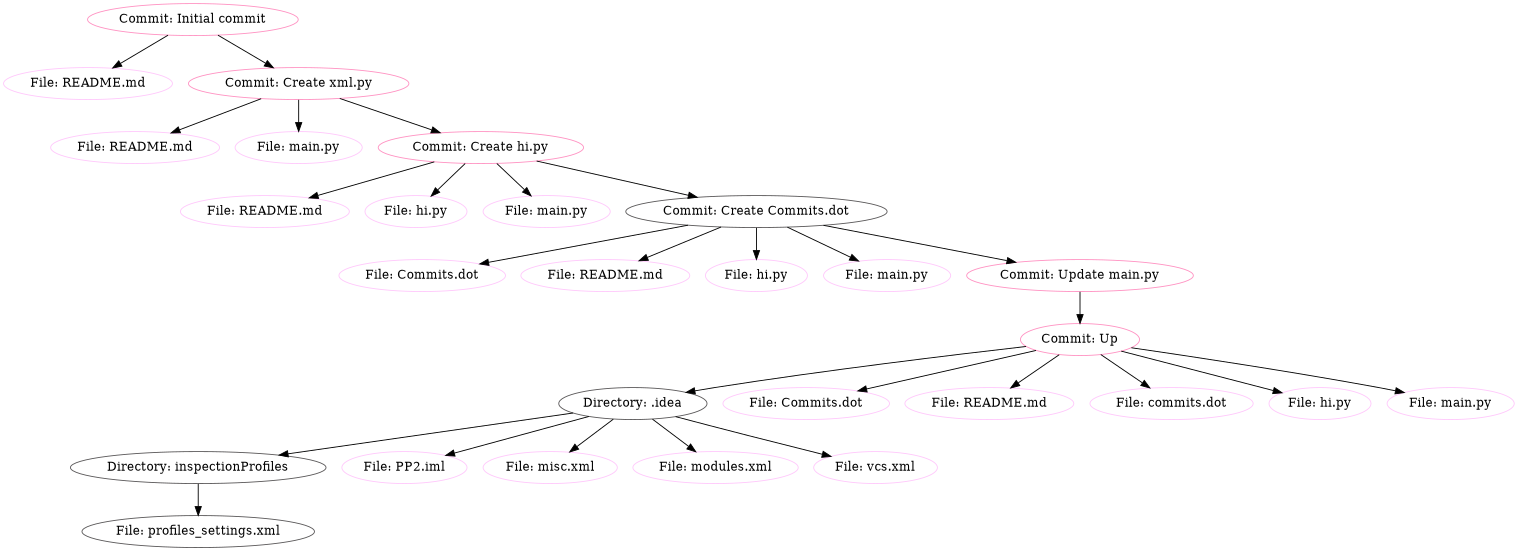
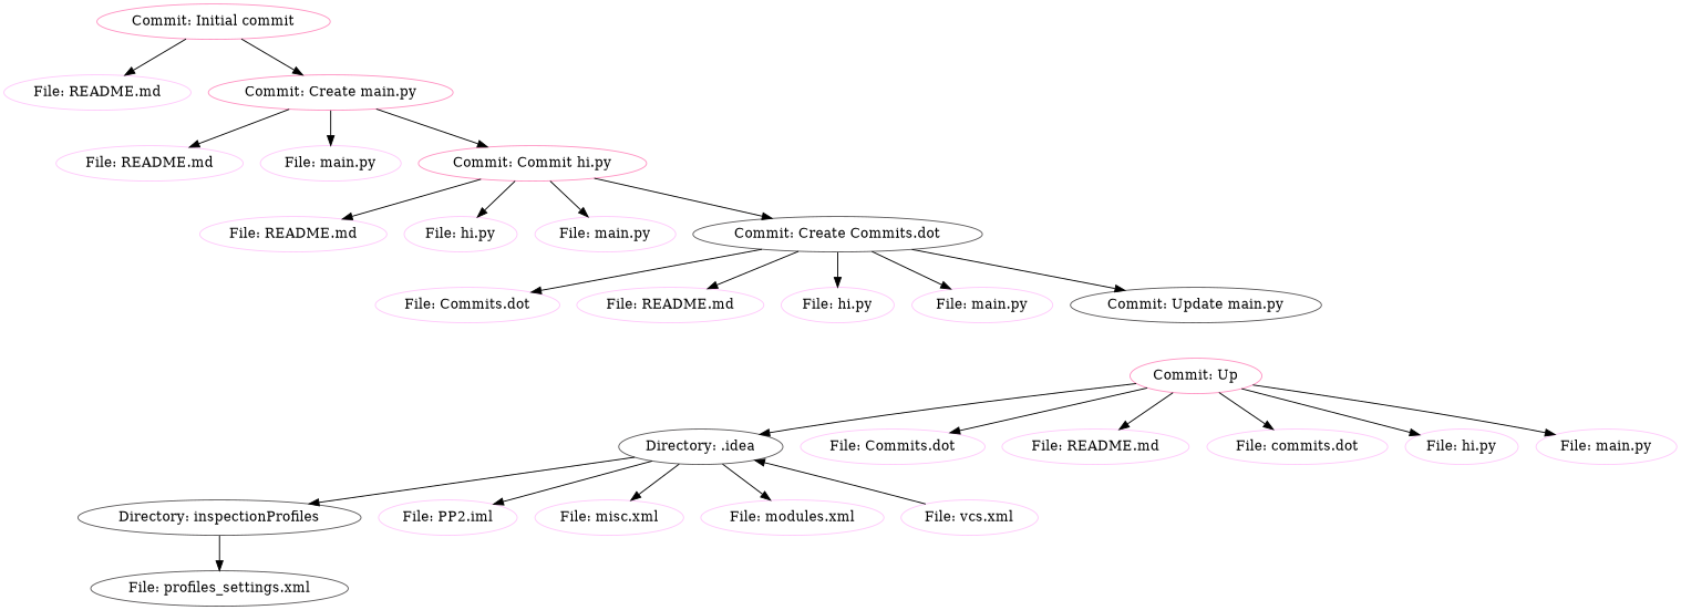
  digraph {
    node [color="#FFC8FB"]
    n1 [color="#ff92c2" label="Commit: Initial commit"]
    n2 [label="File: README.md"]
-   n3 [color="#ff92c2" label="Commit: Create xml.py"]
+   n3 [color="#ff92c2" label="Commit: Create main.py"]
    n4 [label="File: README.md"]
    n5 [label="File: main.py"]
-   n6 [color="#ff92c2" label="Commit: Create hi.py"]
+   n6 [color="#ff92c2" label="Commit: Commit hi.py"]
    n7 [label="File: README.md"]
    n8 [label="File: hi.py"]
    n9 [label="File: main.py"]
    n10 [color="#595758" label="Commit: Create Commits.dot"]
    n11 [label="File: Commits.dot"]
    n12 [label="File: README.md"]
    n13 [label="File: hi.py"]
    n14 [label="File: main.py"]
-   n15 [color="#ff92c2" label="Commit: Update main.py"]
+   n15 [color="#595758" label="Commit: Update main.py"]
    n16 [color="#ff92c2" label="Commit: Up"]
    n17 [color="#595758" label="Directory: .idea"]
    n18 [label="File: Commits.dot"]
    n19 [label="File: README.md"]
    n20 [label="File: commits.dot"]
    n21 [label="File: hi.py"]
    n22 [label="File: main.py"]
    n23 [color="#595758" label="Directory: inspectionProfiles"]
    n24 [label="File: PP2.iml"]
    n25 [label="File: misc.xml"]
    n26 [label="File: modules.xml"]
    n27 [label="File: vcs.xml"]
    n28 [color="#595758" label="File: profiles_settings.xml"]
    n1 -> n2
    n1 -> n3
    n3 -> n4
    n3 -> n5
    n3 -> n6
    n6 -> n7
    n6 -> n8
    n6 -> n9
    n6 -> n10
    n10 -> n11
    n10 -> n12
    n10 -> n13
    n10 -> n14
    n10 -> n15
-   n15 -> n16
    n16 -> n17
    n16 -> n18
    n16 -> n19
    n16 -> n20
    n16 -> n21
    n16 -> n22
    n17 -> n23
    n17 -> n24
    n17 -> n25
    n17 -> n26
-   n17 -> n27
+   n27 -> n17
    n23 -> n28
  }
